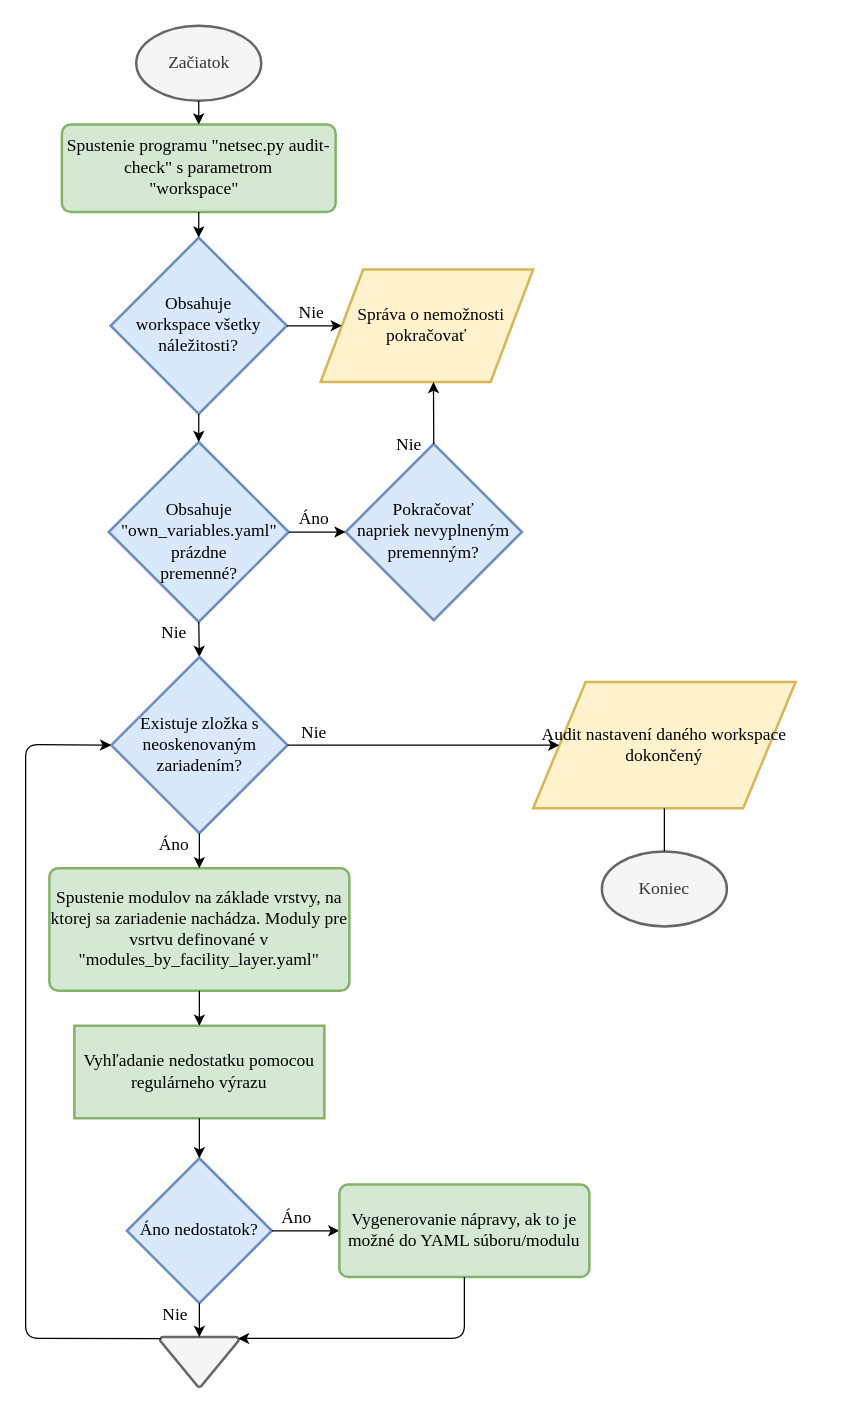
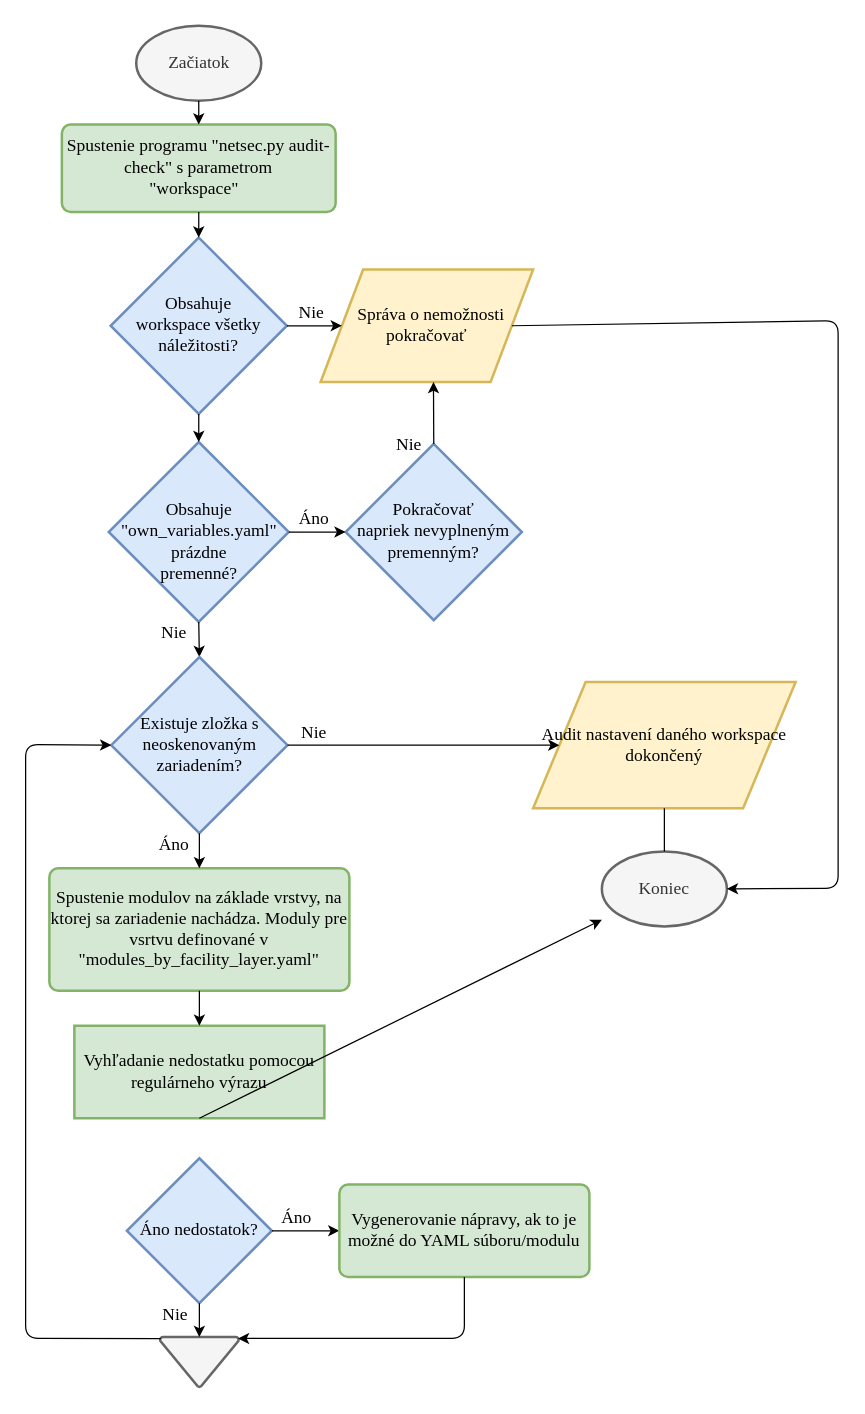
  <mxCell id="0" />
  <mxCell id="1" parent="0" />
  <mxCell id="2" value="Začiatok" style="strokeWidth=2;html=1;shape=mxgraph.flowchart.start_1;whiteSpace=wrap;fontFamily=Vafle VUT;fillColor=#f5f5f5;strokeColor=#666666;fontColor=#333333;fontSize=14;" vertex="1" parent="1"><mxGeometry x="108.5" y="20" width="100" height="60" as="geometry" /></mxCell>
  <mxCell id="3" value="Spustenie programu &quot;netsec.py audit-check&quot; s parametrom &lt;br&gt;&quot;workspace&quot;&amp;nbsp;&amp;nbsp;" style="rounded=1;whiteSpace=wrap;html=1;absoluteArcSize=1;arcSize=14;strokeWidth=2;fontFamily=Vafle VUT;fillColor=#d5e8d4;strokeColor=#82b366;fontSize=14;" vertex="1" parent="1"><mxGeometry x="49" y="99" width="219" height="70" as="geometry" /></mxCell>
  <mxCell id="4" value="Spustenie modulov na základe vrstvy, na ktorej sa zariadenie nachádza. Moduly pre vsrtvu definované v &quot;modules_by_facility_layer.yaml&quot;" style="rounded=1;whiteSpace=wrap;html=1;absoluteArcSize=1;arcSize=14;strokeWidth=2;fontFamily=Vafle VUT;fillColor=#d5e8d4;strokeColor=#82b366;fontSize=14;" vertex="1" parent="1"><mxGeometry x="39" y="694" width="240" height="98" as="geometry" /></mxCell>
  <mxCell id="5" value="&lt;br&gt;Obsahuje &quot;own_variables.yaml&quot;&lt;br&gt;prázdne &lt;br&gt;premenné?" style="strokeWidth=2;html=1;shape=mxgraph.flowchart.decision;whiteSpace=wrap;fontFamily=Vafle VUT;fillColor=#dae8fc;strokeColor=#6c8ebf;fontSize=14;" vertex="1" parent="1"><mxGeometry x="86.5" y="353" width="144" height="144" as="geometry" /></mxCell>
  <mxCell id="6" value="Obsahuje &lt;br&gt;workspace všetky náležitosti?" style="strokeWidth=2;html=1;shape=mxgraph.flowchart.decision;whiteSpace=wrap;fontFamily=Vafle VUT;fillColor=#dae8fc;strokeColor=#6c8ebf;fontSize=14;" vertex="1" parent="1"><mxGeometry x="88" y="189.5" width="141" height="141" as="geometry" /></mxCell>
  <mxCell id="7" value="" style="endArrow=classic;html=1;fontFamily=Vafle VUT;entryX=0.5;entryY=0;entryDx=0;entryDy=0;exitX=0.5;exitY=1;exitDx=0;exitDy=0;exitPerimeter=0;fontSize=14;" edge="1" parent="1" source="2" target="3"><mxGeometry width="50" height="50" relative="1" as="geometry"><mxPoint x="178.5" y="99" as="sourcePoint" /><mxPoint x="188.5" y="109" as="targetPoint" /></mxGeometry></mxCell>
  <mxCell id="8" value="" style="endArrow=classic;html=1;fontFamily=Vafle VUT;entryX=0.5;entryY=0;entryDx=0;entryDy=0;entryPerimeter=0;exitX=0.5;exitY=1;exitDx=0;exitDy=0;fontSize=14;" edge="1" parent="1" source="3" target="6"><mxGeometry width="50" height="50" relative="1" as="geometry"><mxPoint x="178.5" y="202" as="sourcePoint" /><mxPoint x="188.5" y="212" as="targetPoint" /></mxGeometry></mxCell>
  <mxCell id="9" value="" style="endArrow=classic;html=1;fontFamily=Vafle VUT;entryX=0.5;entryY=0;entryDx=0;entryDy=0;entryPerimeter=0;exitX=0.5;exitY=1;exitDx=0;exitDy=0;exitPerimeter=0;fontSize=14;" edge="1" parent="1" source="6" target="5"><mxGeometry width="50" height="50" relative="1" as="geometry"><mxPoint x="178.5" y="335" as="sourcePoint" /><mxPoint x="188.5" y="349" as="targetPoint" /></mxGeometry></mxCell>
  <mxCell id="10" value="" style="endArrow=classic;html=1;fontFamily=Vafle VUT;entryX=0.5;entryY=0;entryDx=0;entryDy=0;entryPerimeter=0;fontSize=14;exitX=0.5;exitY=1;exitDx=0;exitDy=0;exitPerimeter=0;" edge="1" parent="1" source="5" target="20"><mxGeometry width="50" height="50" relative="1" as="geometry"><mxPoint x="217.5" y="551" as="sourcePoint" /><mxPoint x="128.5" y="489" as="targetPoint" /></mxGeometry></mxCell>
  <mxCell id="11" value="&lt;font face=&quot;Vafle VUT&quot; style=&quot;font-size: 14px&quot;&gt;&amp;nbsp; Správa o nemožnosti pokračovať&lt;/font&gt;" style="shape=parallelogram;perimeter=parallelogramPerimeter;whiteSpace=wrap;html=1;fillColor=#fff2cc;strokeColor=#d6b656;strokeWidth=2;fontFamily=Vafle VUT;fontSize=14;" vertex="1" parent="1"><mxGeometry x="256" y="215" width="170" height="90" as="geometry" /></mxCell>
  <mxCell id="12" value="" style="endArrow=classic;html=1;fontFamily=Vafle VUT;entryX=0;entryY=0.5;entryDx=0;entryDy=0;exitX=1;exitY=0.5;exitDx=0;exitDy=0;exitPerimeter=0;fontSize=14;" edge="1" parent="1" source="6" target="11"><mxGeometry width="50" height="50" relative="1" as="geometry"><mxPoint x="219.5" y="270.5" as="sourcePoint" /><mxPoint x="260.5" y="270.5" as="targetPoint" /></mxGeometry></mxCell>
  <mxCell id="13" value="Nie" style="text;html=1;strokeColor=none;fillColor=none;align=center;verticalAlign=middle;whiteSpace=wrap;rounded=0;fontFamily=Vafle VUT;fontSize=14;" vertex="1" parent="1"><mxGeometry x="229" y="240" width="40" height="20" as="geometry" /></mxCell>
  <mxCell id="14" value="Nie" style="text;html=1;strokeColor=none;fillColor=none;align=center;verticalAlign=middle;whiteSpace=wrap;rounded=0;fontFamily=Vafle VUT;fontSize=14;" vertex="1" parent="1"><mxGeometry x="119" y="496" width="40" height="20" as="geometry" /></mxCell>
  <mxCell id="15" value="Pokračovať &lt;br&gt;napriek nevyplneným premenným?" style="strokeWidth=2;html=1;shape=mxgraph.flowchart.decision;whiteSpace=wrap;fontFamily=Vafle VUT;fillColor=#dae8fc;strokeColor=#6c8ebf;fontSize=14;" vertex="1" parent="1"><mxGeometry x="276" y="354.5" width="141" height="141" as="geometry" /></mxCell>
  <mxCell id="16" value="" style="endArrow=classic;html=1;fontFamily=Vafle VUT;fontSize=14;entryX=0;entryY=0.5;entryDx=0;entryDy=0;entryPerimeter=0;exitX=1;exitY=0.5;exitDx=0;exitDy=0;exitPerimeter=0;" edge="1" parent="1" source="5" target="15"><mxGeometry width="50" height="50" relative="1" as="geometry"><mxPoint x="236.5" y="492" as="sourcePoint" /><mxPoint x="246.5" y="502" as="targetPoint" /></mxGeometry></mxCell>
  <mxCell id="17" value="Áno" style="text;html=1;strokeColor=none;fillColor=none;align=center;verticalAlign=middle;whiteSpace=wrap;rounded=0;fontFamily=Vafle VUT;fontSize=14;" vertex="1" parent="1"><mxGeometry x="230.5" y="405" width="40" height="20" as="geometry" /></mxCell>
  <mxCell id="18" value="" style="endArrow=classic;html=1;fontFamily=Vafle VUT;fontSize=14;entryX=0.531;entryY=1;entryDx=0;entryDy=0;entryPerimeter=0;exitX=0.5;exitY=0;exitDx=0;exitDy=0;exitPerimeter=0;" edge="1" parent="1" source="15" target="11"><mxGeometry width="50" height="50" relative="1" as="geometry"><mxPoint x="250.5" y="471" as="sourcePoint" /><mxPoint x="295" y="471" as="targetPoint" /></mxGeometry></mxCell>
  <mxCell id="19" value="Nie" style="text;html=1;strokeColor=none;fillColor=none;align=center;verticalAlign=middle;whiteSpace=wrap;rounded=0;fontFamily=Vafle VUT;fontSize=14;" vertex="1" parent="1"><mxGeometry x="306.5" y="346" width="40" height="20" as="geometry" /></mxCell>
  <mxCell id="20" value="Existuje zložka s neoskenovaným zariadením?" style="strokeWidth=2;html=1;shape=mxgraph.flowchart.decision;whiteSpace=wrap;fontFamily=Vafle VUT;fillColor=#dae8fc;strokeColor=#6c8ebf;fontSize=14;" vertex="1" parent="1"><mxGeometry x="88.5" y="525" width="141" height="141" as="geometry" /></mxCell>
  <mxCell id="21" value="" style="endArrow=classic;html=1;fontFamily=Vafle VUT;fontSize=14;exitX=0.5;exitY=1;exitDx=0;exitDy=0;exitPerimeter=0;entryX=0.5;entryY=0;entryDx=0;entryDy=0;" edge="1" parent="1" source="20" target="4"><mxGeometry width="50" height="50" relative="1" as="geometry"><mxPoint x="168" y="703" as="sourcePoint" /><mxPoint x="188" y="720" as="targetPoint" /></mxGeometry></mxCell>
  <mxCell id="22" value="Áno" style="text;html=1;strokeColor=none;fillColor=none;align=center;verticalAlign=middle;whiteSpace=wrap;rounded=0;fontFamily=Vafle VUT;fontSize=14;" vertex="1" parent="1"><mxGeometry x="119" y="666" width="40" height="20" as="geometry" /></mxCell>
  <mxCell id="23" value="Vyhľadanie nedostatku pomocou regulárneho výrazu" style="whiteSpace=wrap;html=1;absoluteArcSize=1;arcSize=14;strokeWidth=2;fontFamily=Vafle VUT;fillColor=#d5e8d4;strokeColor=#82b366;fontSize=14;rounded=0;" vertex="1" parent="1"><mxGeometry x="59" y="820" width="200" height="74" as="geometry" /></mxCell>
  <mxCell id="24" value="" style="endArrow=classic;html=1;fontFamily=Vafle VUT;fontSize=14;entryX=0.5;entryY=0;entryDx=0;entryDy=0;exitX=0.5;exitY=1;exitDx=0;exitDy=0;" edge="1" parent="1" source="4" target="23"><mxGeometry width="50" height="50" relative="1" as="geometry"><mxPoint x="446" y="850" as="sourcePoint" /><mxPoint x="169" y="748" as="targetPoint" /></mxGeometry></mxCell>
  <mxCell id="25" value="" style="strokeWidth=2;html=1;shape=mxgraph.flowchart.extract_or_measurement;whiteSpace=wrap;fontFamily=Vafle VUT;rotation=-180;fillColor=#f5f5f5;strokeColor=#666666;fontColor=#333333;fontSize=14;" vertex="1" parent="1"><mxGeometry x="127.5" y="1069" width="63" height="40" as="geometry" /></mxCell>
  <mxCell id="26" value="Áno nedostatok?" style="strokeWidth=2;html=1;shape=mxgraph.flowchart.decision;whiteSpace=wrap;fontFamily=Vafle VUT;fillColor=#dae8fc;strokeColor=#6c8ebf;fontSize=14;" vertex="1" parent="1"><mxGeometry x="101" y="926" width="116" height="116" as="geometry" /></mxCell>
  <mxCell id="27" value="" style="endArrow=classic;html=1;fontFamily=Vafle VUT;fontSize=14;exitX=0.5;exitY=1;exitDx=0;exitDy=0;exitPerimeter=0;entryX=0.5;entryY=1;entryDx=0;entryDy=0;entryPerimeter=0;" edge="1" parent="1" source="26" target="25"><mxGeometry width="50" height="50" relative="1" as="geometry"><mxPoint x="211" y="1091" as="sourcePoint" /><mxPoint x="217" y="1079.5" as="targetPoint" /></mxGeometry></mxCell>
  <mxCell id="28" value="Nie" style="text;html=1;strokeColor=none;fillColor=none;align=center;verticalAlign=middle;whiteSpace=wrap;rounded=0;fontFamily=Vafle VUT;fontSize=14;" vertex="1" parent="1"><mxGeometry x="119.5" y="1042" width="40" height="20" as="geometry" /></mxCell>
  <mxCell id="29" value="" style="endArrow=classic;html=1;fontFamily=Vafle VUT;fontSize=14;exitX=1;exitY=0.5;exitDx=0;exitDy=0;exitPerimeter=0;entryX=0;entryY=0.5;entryDx=0;entryDy=0;" edge="1" parent="1" source="26" target="31"><mxGeometry width="50" height="50" relative="1" as="geometry"><mxPoint x="230" y="1032" as="sourcePoint" /><mxPoint x="247" y="1019" as="targetPoint" /></mxGeometry></mxCell>
  <mxCell id="30" value="Áno" style="text;html=1;strokeColor=none;fillColor=none;align=center;verticalAlign=middle;whiteSpace=wrap;rounded=0;fontFamily=Vafle VUT;fontSize=14;" vertex="1" parent="1"><mxGeometry x="217" y="964" width="40" height="20" as="geometry" /></mxCell>
  <mxCell id="31" value="Vygenerovanie nápravy, ak to je možné do YAML súboru/modulu" style="rounded=1;whiteSpace=wrap;html=1;absoluteArcSize=1;arcSize=14;strokeWidth=2;fontFamily=Vafle VUT;fillColor=#d5e8d4;strokeColor=#82b366;fontSize=14;" vertex="1" parent="1"><mxGeometry x="271" y="947" width="200" height="74" as="geometry" /></mxCell>
  <mxCell id="32" value="" style="endArrow=classic;html=1;exitX=0.5;exitY=1;exitDx=0;exitDy=0;entryX=0.01;entryY=0.97;entryDx=0;entryDy=0;entryPerimeter=0;" edge="1" parent="1" source="31" target="25"><mxGeometry width="50" height="50" relative="1" as="geometry"><mxPoint x="-373" y="1909.5" as="sourcePoint" /><mxPoint x="-323" y="1859.5" as="targetPoint" /><Array as="points"><mxPoint x="371" y="1070" /></Array></mxGeometry></mxCell>
- <mxCell id="33" value="" style="endArrow=classic;html=1;entryX=0.5;entryY=0;entryDx=0;entryDy=0;entryPerimeter=0;exitX=0.5;exitY=1;exitDx=0;exitDy=0;" edge="1" parent="1" source="23" target="26"><mxGeometry width="50" height="50" relative="1" as="geometry"><mxPoint x="10" y="1176" as="sourcePoint" /><mxPoint x="60" y="1126" as="targetPoint" /></mxGeometry></mxCell>
+ <mxCell id="33" value="" style="endArrow=classic;html=1;exitX=0.5;exitY=1;exitDx=0;exitDy=0;" edge="1" parent="1" source="23" target="35"><mxGeometry width="50" height="50" relative="1" as="geometry"><mxPoint x="10" y="1176" as="sourcePoint" /><mxPoint x="60" y="1126" as="targetPoint" /></mxGeometry></mxCell>
  <mxCell id="34" value="" style="endArrow=classic;html=1;exitX=0.99;exitY=0.97;exitDx=0;exitDy=0;exitPerimeter=0;entryX=0;entryY=0.5;entryDx=0;entryDy=0;entryPerimeter=0;" edge="1" parent="1" source="25" target="20"><mxGeometry width="50" height="50" relative="1" as="geometry"><mxPoint x="-420" y="1176" as="sourcePoint" /><mxPoint x="-370" y="1126" as="targetPoint" /><Array as="points"><mxPoint x="20" y="1070" /><mxPoint x="20" y="595" /></Array></mxGeometry></mxCell>
  <mxCell id="35" value="Koniec" style="strokeWidth=2;html=1;shape=mxgraph.flowchart.start_1;whiteSpace=wrap;fontFamily=Vafle VUT;fillColor=#f5f5f5;strokeColor=#666666;fontColor=#333333;fontSize=14;" vertex="1" parent="1"><mxGeometry x="481" y="680.5" width="100" height="60" as="geometry" /></mxCell>
  <mxCell id="36" value="&lt;font face=&quot;Vafle VUT&quot; style=&quot;font-size: 14px&quot;&gt;Audit nastavení daného workspace dokončený&lt;/font&gt;" style="shape=parallelogram;perimeter=parallelogramPerimeter;whiteSpace=wrap;html=1;fillColor=#fff2cc;strokeColor=#d6b656;strokeWidth=2;fontFamily=Vafle VUT;fontSize=14;" vertex="1" parent="1"><mxGeometry x="426" y="545" width="210" height="101" as="geometry" /></mxCell>
  <mxCell id="37" value="" style="endArrow=none;html=1;exitX=0.5;exitY=1;exitDx=0;exitDy=0;entryX=0.5;entryY=0;entryDx=0;entryDy=0;entryPerimeter=0;" edge="1" parent="1" source="36" target="35"><mxGeometry width="50" height="50" relative="1" as="geometry"><mxPoint x="-944" y="1526" as="sourcePoint" /><mxPoint x="-894" y="1476" as="targetPoint" /></mxGeometry></mxCell>
  <mxCell id="38" value="Nie" style="text;html=1;strokeColor=none;fillColor=none;align=center;verticalAlign=middle;whiteSpace=wrap;rounded=0;fontFamily=Vafle VUT;fontSize=14;" vertex="1" parent="1"><mxGeometry x="230.5" y="575.5" width="40" height="20" as="geometry" /></mxCell>
+ <mxCell id="39" value="" style="endArrow=classic;html=1;exitX=1;exitY=0.5;exitDx=0;exitDy=0;entryX=1;entryY=0.5;entryDx=0;entryDy=0;entryPerimeter=0;" edge="1" parent="1" source="11" target="35"><mxGeometry width="50" height="50" relative="1" as="geometry"><mxPoint x="-830" y="1176" as="sourcePoint" /><mxPoint x="650" y="766" as="targetPoint" /><Array as="points"><mxPoint x="670" y="256" /><mxPoint x="670" y="710" /></Array></mxGeometry></mxCell>
  <mxCell id="40" value="" style="endArrow=classic;html=1;exitX=1;exitY=0.5;exitDx=0;exitDy=0;exitPerimeter=0;entryX=0;entryY=0.5;entryDx=0;entryDy=0;" edge="1" parent="1" source="20" target="36"><mxGeometry width="50" height="50" relative="1" as="geometry"><mxPoint x="-830" y="1176" as="sourcePoint" /><mxPoint x="-780" y="1126" as="targetPoint" /></mxGeometry></mxCell>
